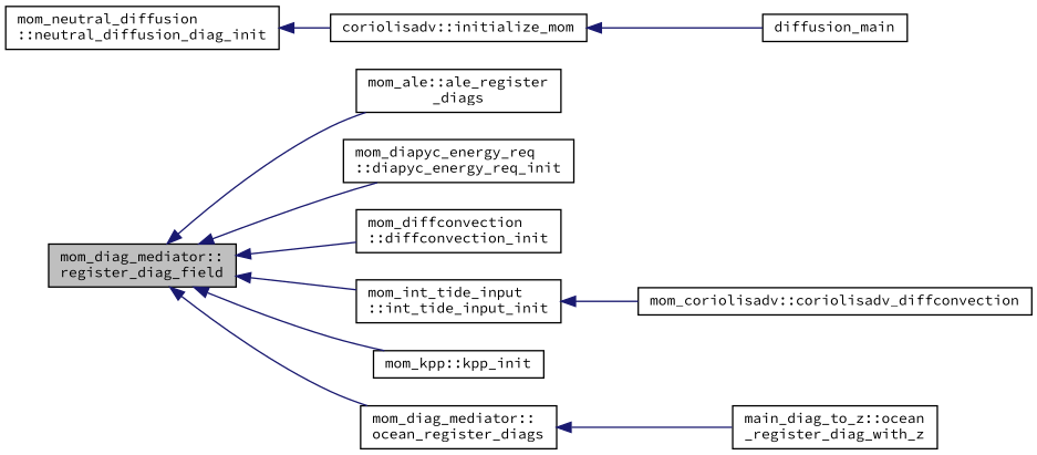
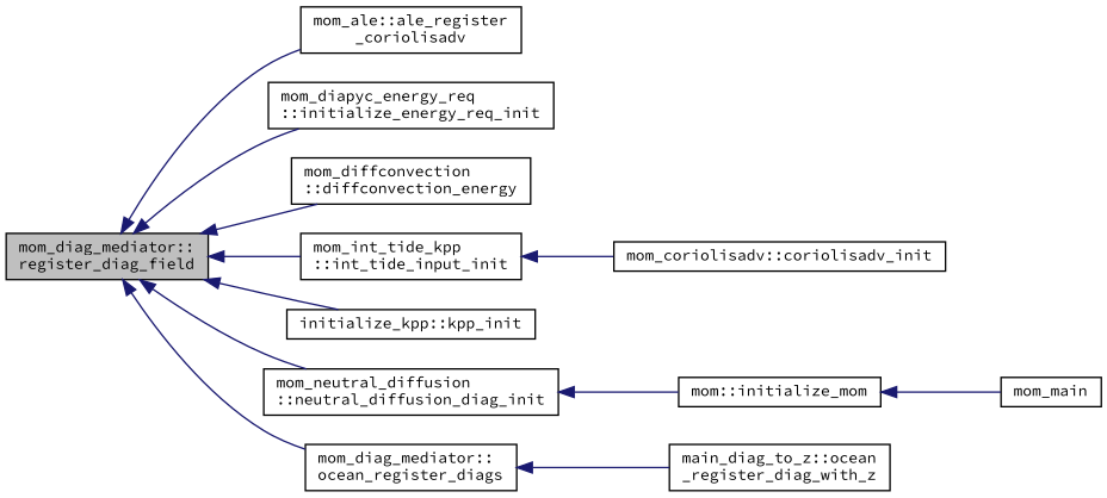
  digraph {
    fontname="Source Code Pro"
    rankdir=LR
    node [color=black fillcolor=white fontname="Source Code Pro" fontsize=10 shape=record style=filled]
    edge [color=midnightblue dir=back fontname="Source Code Pro" fontsize=10 labelfontname=Helvetica labelfontsize=10 style=solid]
    n1 [fillcolor=grey75 fontcolor=black height=0.2 label="mom_diag_mediator::\lregister_diag_field" width=0.4]
-   n2 [height=0.2 label="mom_ale::ale_register\l_diags" width=0.4]
-   n3 [height=0.2 label="mom_diapyc_energy_req\l::diapyc_energy_req_init" width=0.4]
-   n4 [height=0.2 label="mom_diffconvection\l::diffconvection_init" width=0.4]
-   n5 [height=0.2 label="mom_int_tide_input\l::int_tide_input_init" width=0.4]
-   n6 [height=0.2 label="mom_kpp::kpp_init" width=0.4]
+   n2 [height=0.2 label="mom_ale::ale_register\l_coriolisadv" width=0.4]
+   n3 [height=0.2 label="mom_diapyc_energy_req\l::initialize_energy_req_init" width=0.4]
+   n4 [height=0.2 label="mom_diffconvection\l::diffconvection_energy" width=0.4]
+   n5 [height=0.2 label="mom_int_tide_kpp\l::int_tide_input_init" width=0.4]
+   n6 [height=0.2 label="initialize_kpp::kpp_init" width=0.4]
    n7 [height=0.2 label="mom_neutral_diffusion\l::neutral_diffusion_diag_init" width=0.4]
    n8 [height=0.2 label="mom_diag_mediator::\locean_register_diags" width=0.4]
-   n9 [height=0.2 label="mom_coriolisadv::coriolisadv_diffconvection" width=0.4]
-   n10 [height=0.2 label="coriolisadv::initialize_mom" width=0.4]
+   n9 [height=0.2 label="mom_coriolisadv::coriolisadv_init" width=0.4]
+   n10 [height=0.2 label="mom::initialize_mom" width=0.4]
    n11 [height=0.2 label="main_diag_to_z::ocean\l_register_diag_with_z" width=0.4]
-   n12 [height=0.2 label=diffusion_main width=0.4]
+   n12 [height=0.2 label=mom_main width=0.4]
    n1 -> n2
    n1 -> n3
    n1 -> n4
    n1 -> n5
    n1 -> n6
+   n1 -> n7
    n1 -> n8
    n5 -> n9
    n7 -> n10
    n8 -> n11
    n10 -> n12
  }
